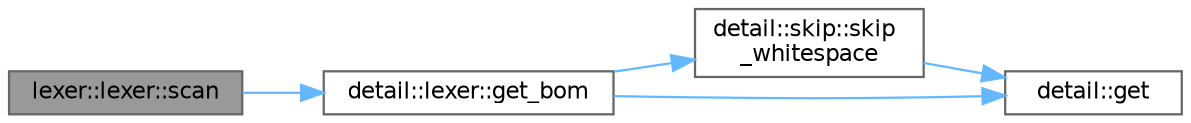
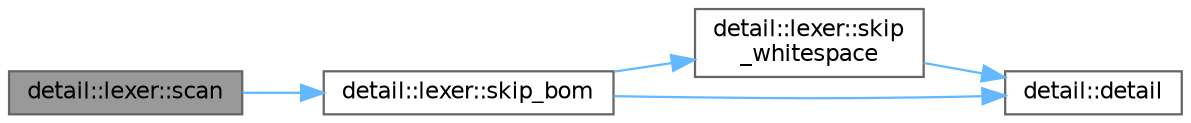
  digraph {
    rankdir=LR
    node [color=grey40 fillcolor=white fontname=Helvetica fontsize=10 shape=box style=filled]
    edge [color=steelblue1 fontname=Helvetica fontsize=10 labelfontname=Helvetica labelfontsize=10 style=solid]
-   n1 [color=gray40 fillcolor=grey60 fontcolor=black height=0.2 label="lexer::lexer::scan" width=0.4]
-   n2 [height=0.2 label="detail::lexer::get_bom" width=0.4]
-   n3 [height=0.2 label="detail::skip::skip\l_whitespace" width=0.4]
-   n4 [height=0.2 label="detail::get" width=0.4]
+   n1 [color=gray40 fillcolor=grey60 fontcolor=black height=0.2 label="detail::lexer::scan" width=0.4]
+   n2 [height=0.2 label="detail::lexer::skip_bom" width=0.4]
+   n3 [height=0.2 label="detail::lexer::skip\l_whitespace" width=0.4]
+   n4 [height=0.2 label="detail::detail" width=0.4]
    n1 -> n2
    n2 -> n3
    n2 -> n4
    n3 -> n4
  }
